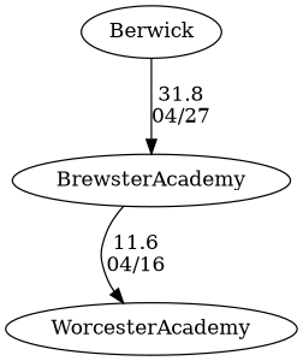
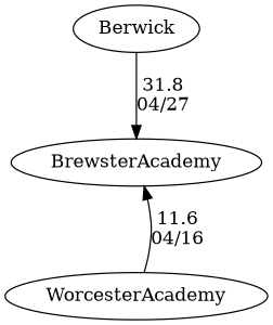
  digraph {
    edge [random=random]
    Berwick
    BrewsterAcademy
    WorcesterAcademy
    Berwick -> BrewsterAcademy [label="31.8\n04/27" weight=69]
-   BrewsterAcademy -> WorcesterAcademy [label="11.6\n04/16" weight=89]
+   WorcesterAcademy -> BrewsterAcademy [label="11.6\n04/16" weight=89]
  }
